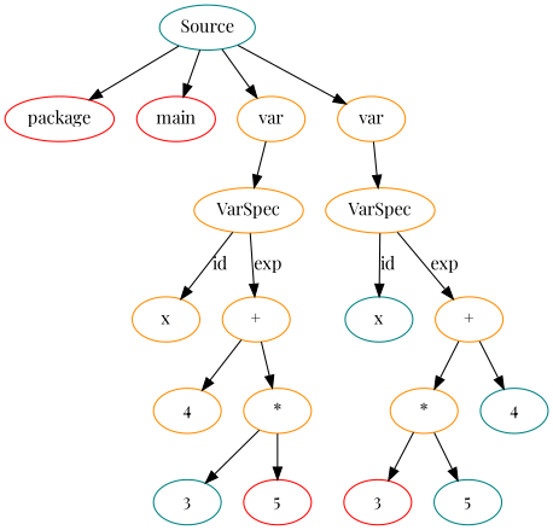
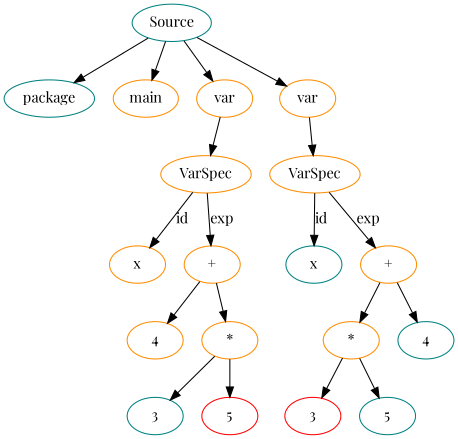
  digraph {
    fontname="Playfair Display"
    node [color=darkorange fontname="Playfair Display"]
    edge [fontname="Playfair Display"]
-   n1 [color=red label=package]
-   n2 [color=red label=main]
+   n1 [color=teal label=package]
+   n2 [label=main]
    n3 [label=x]
    n4 [label=4]
    n5 [color=teal label=3]
    n6 [color=red label=5]
    n7 [label="*"]
    n8 [label="+"]
    n9 [label=VarSpec]
    n10 [label=var]
    n11 [color=teal label=x]
    n12 [color=red label=3]
    n13 [color=teal label=5]
    n14 [label="*"]
    n15 [color=teal label=4]
    n16 [label="+"]
    n17 [label=VarSpec]
    n18 [label=var]
    n19 [color=teal label=Source]
    n7 -> n5
    n7 -> n6
    n8 -> n4
    n8 -> n7
    n9 -> n3 [label=id]
    n9 -> n8 [label=exp]
    n10 -> n9
    n14 -> n12
    n14 -> n13
    n16 -> n14
    n16 -> n15
    n17 -> n11 [label=id]
    n17 -> n16 [label=exp]
    n18 -> n17
    n19 -> n1
    n19 -> n2
    n19 -> n10
    n19 -> n18
  }
